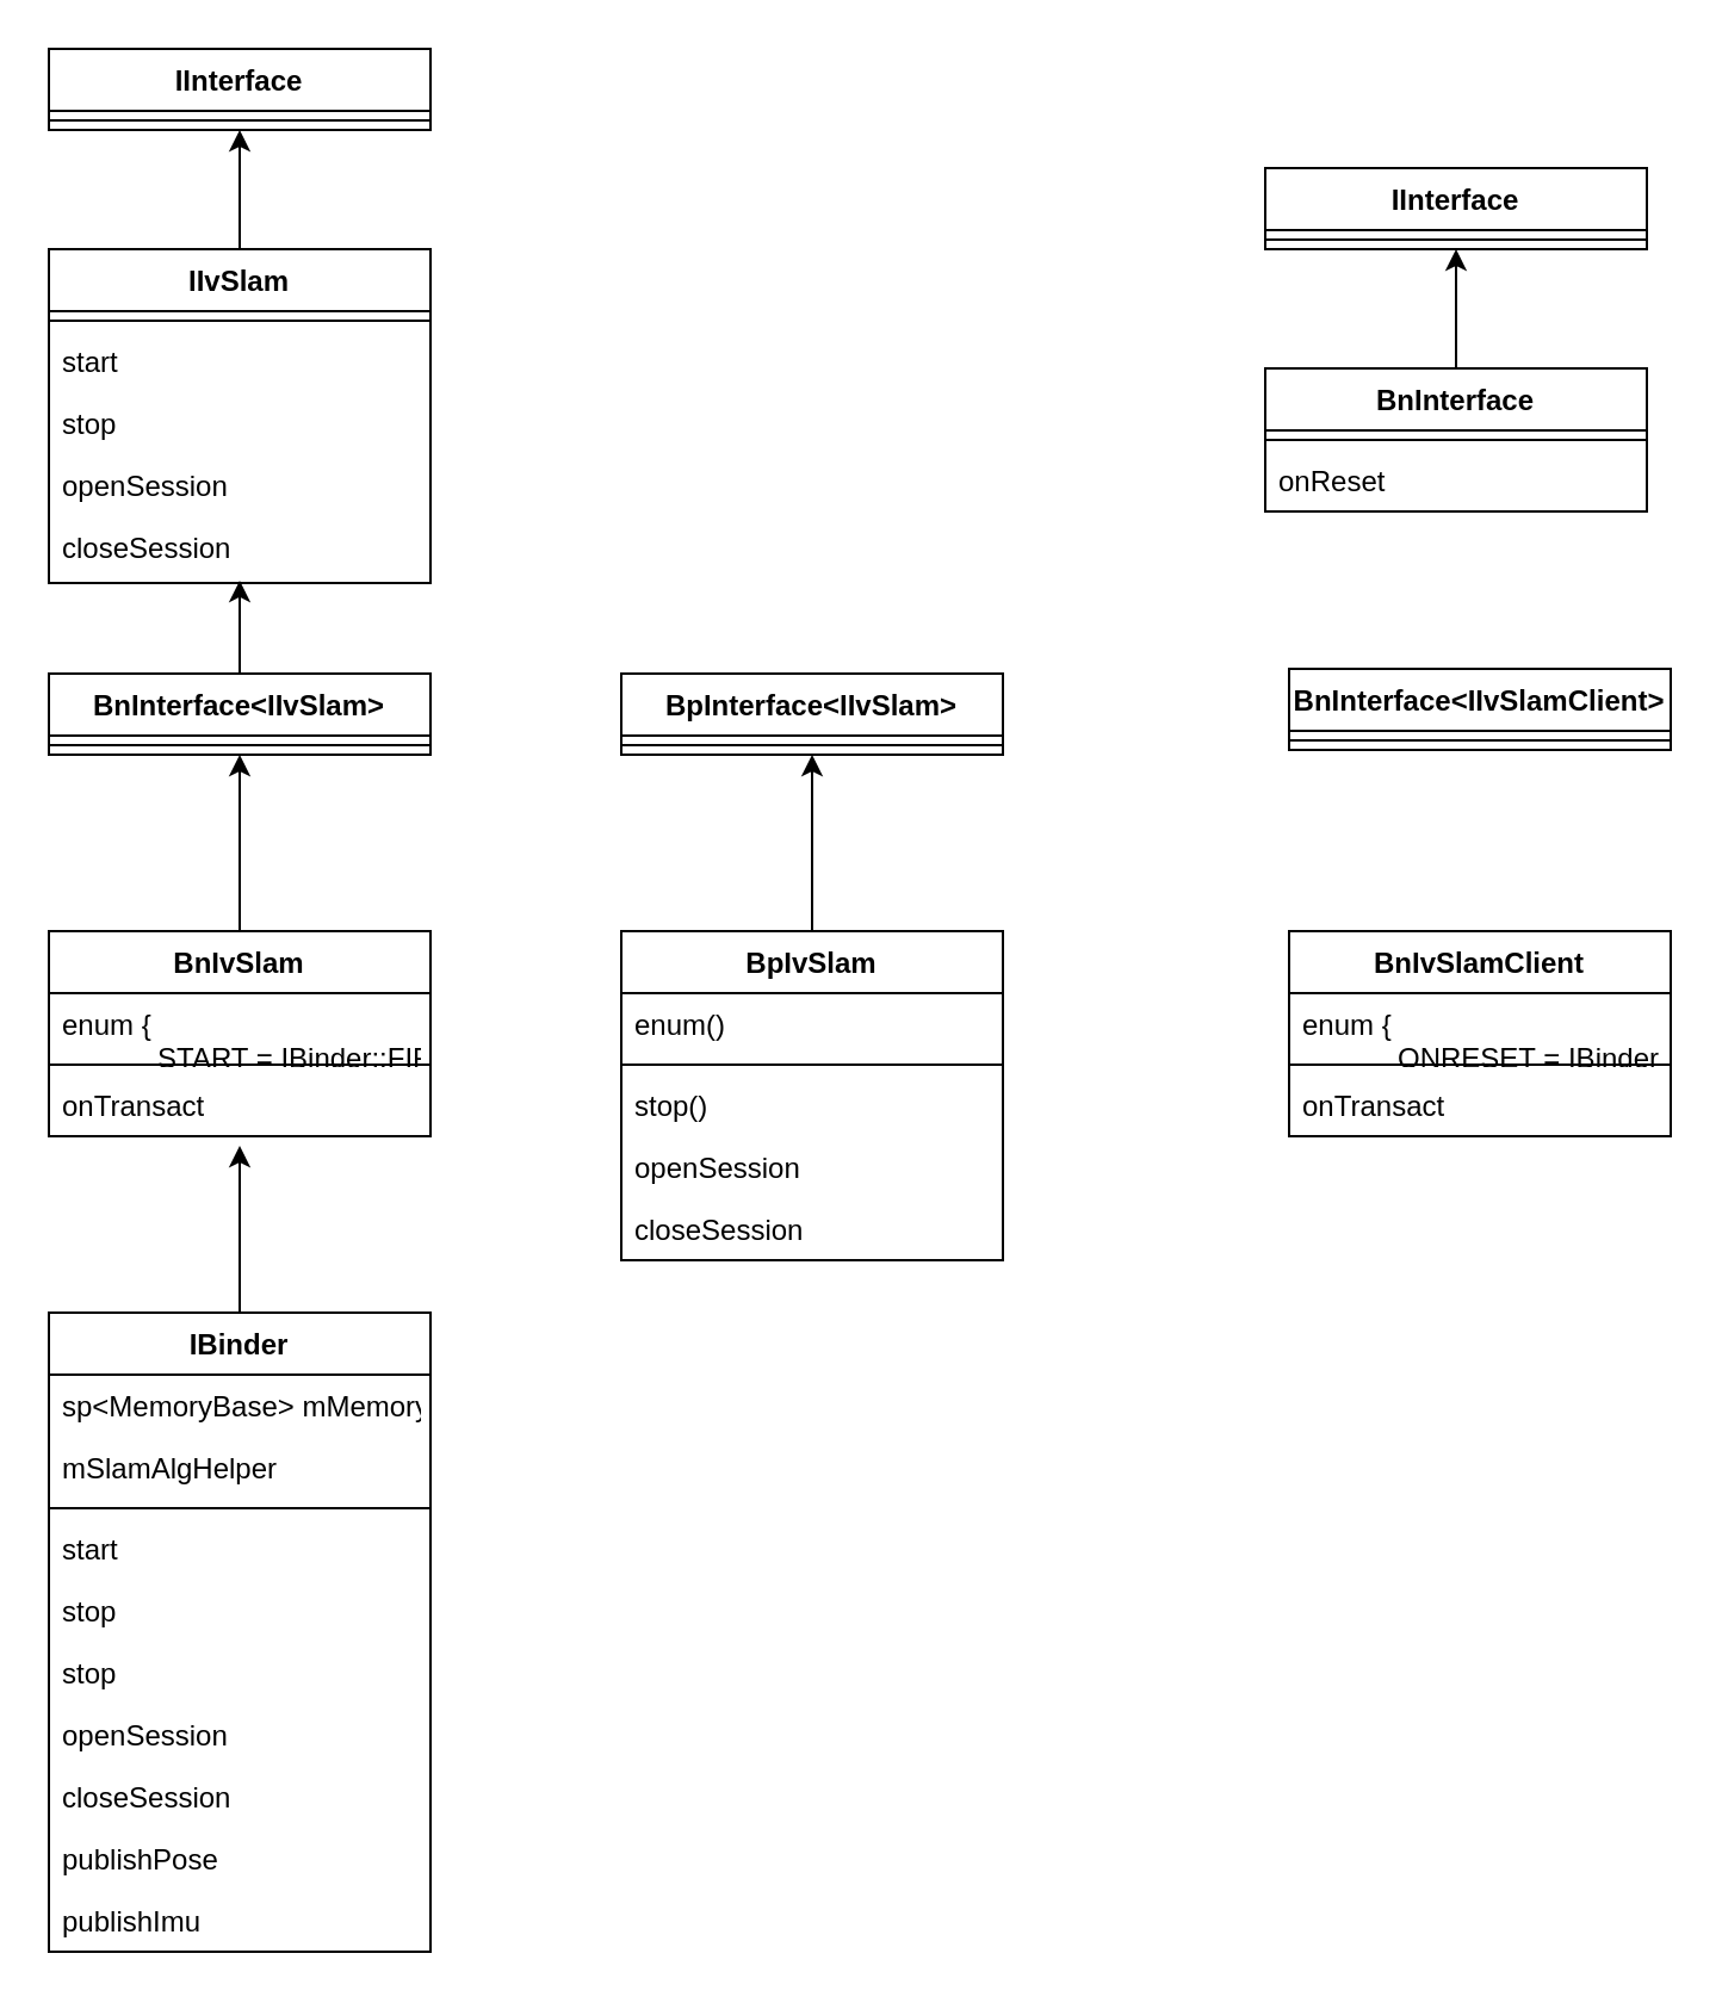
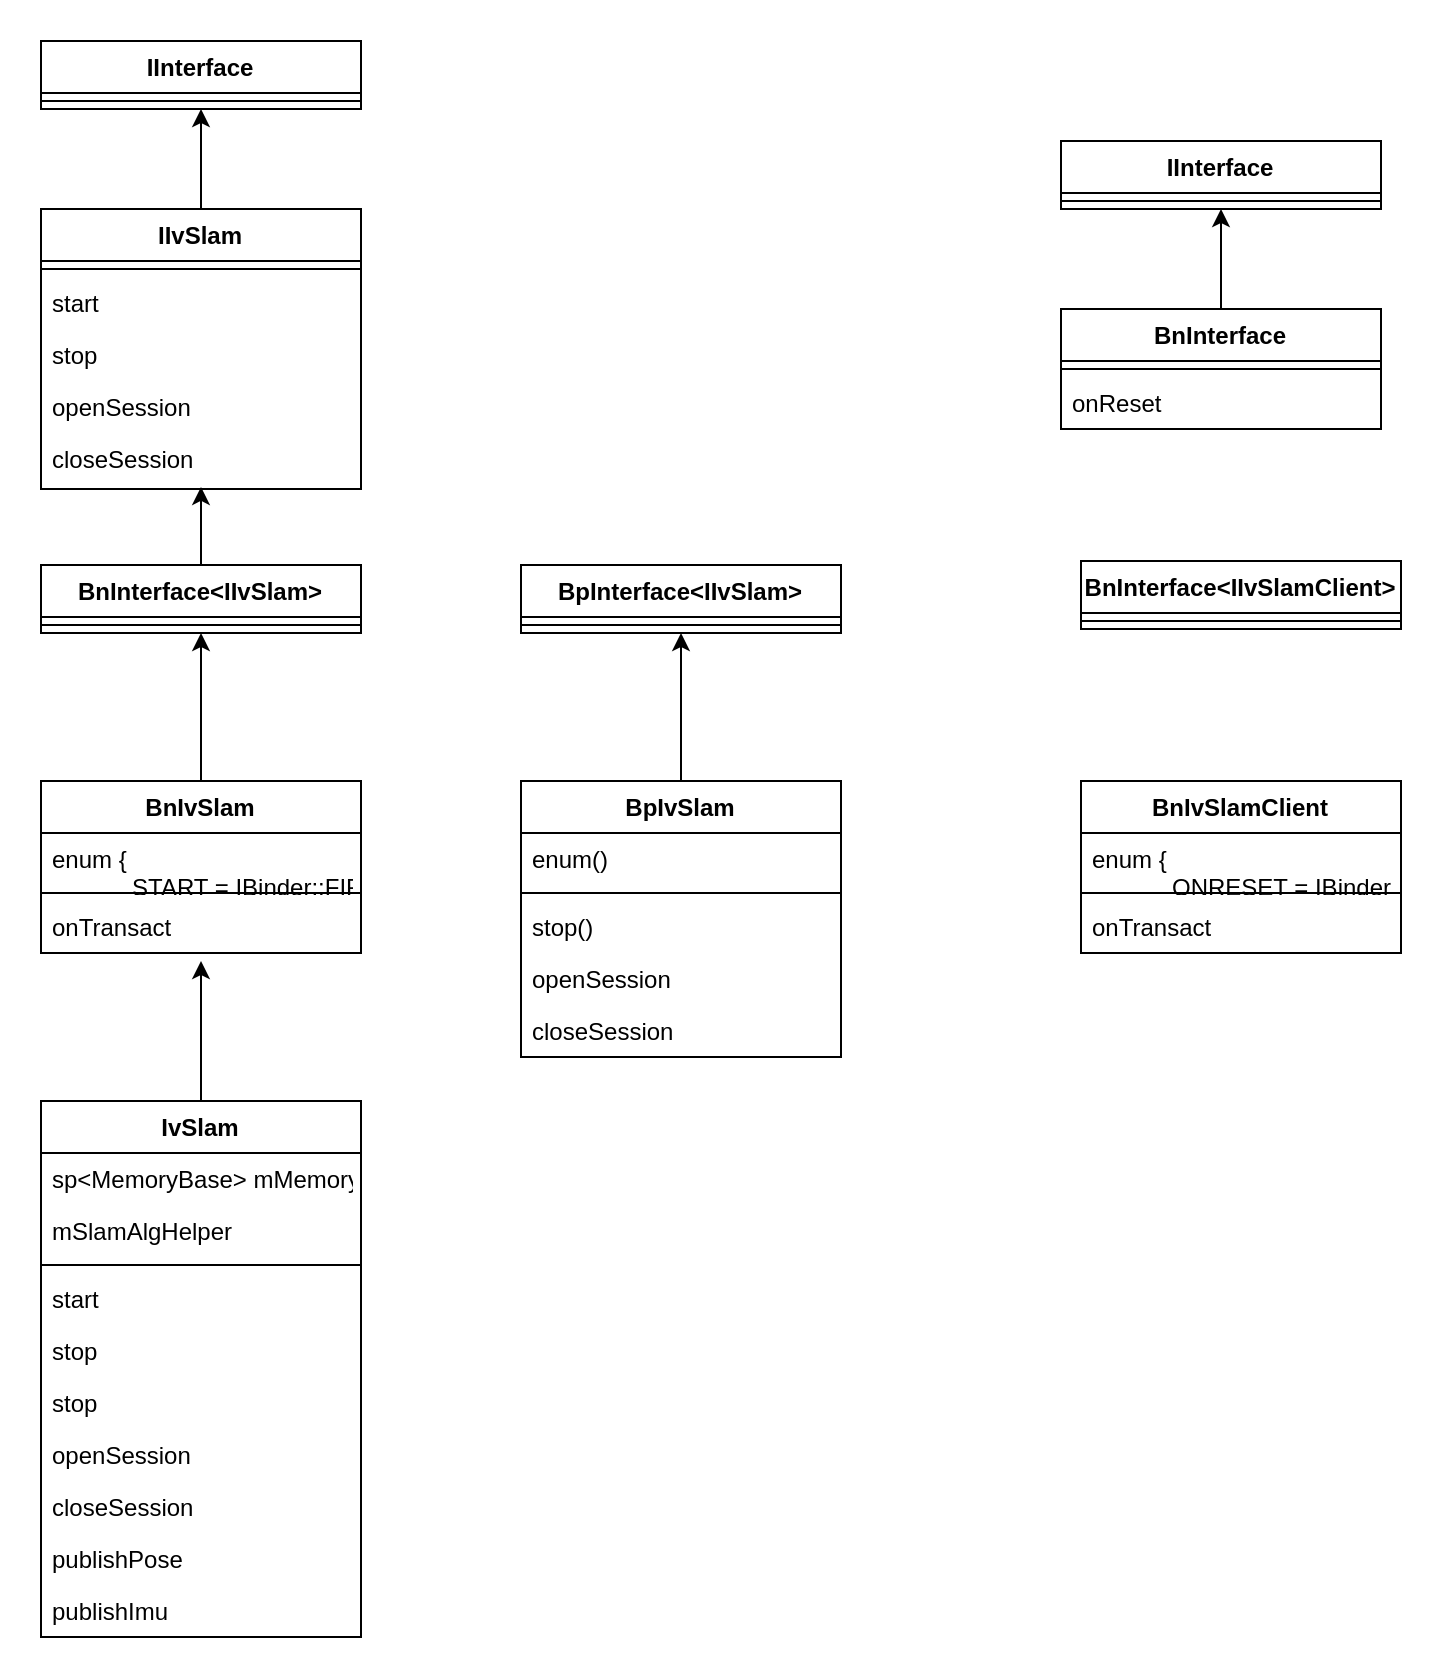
  <mxCell id="0" />
  <mxCell id="1" parent="0" />
  <mxCell id="2" style="edgeStyle=orthogonalEdgeStyle;rounded=0;orthogonalLoop=1;jettySize=auto;html=1;exitX=0.5;exitY=0;exitDx=0;exitDy=0;" edge="1" parent="1" source="3"><mxGeometry relative="1" as="geometry"><mxPoint x="100" y="480" as="targetPoint" /></mxGeometry></mxCell>
- <mxCell id="3" value="IBinder" style="swimlane;fontStyle=1;align=center;verticalAlign=top;childLayout=stackLayout;horizontal=1;startSize=26;horizontalStack=0;resizeParent=1;resizeParentMax=0;resizeLast=0;collapsible=1;marginBottom=0;" vertex="1" parent="1"><mxGeometry x="20" y="550" width="160" height="268" as="geometry" /></mxCell>
+ <mxCell id="3" value="IvSlam" style="swimlane;fontStyle=1;align=center;verticalAlign=top;childLayout=stackLayout;horizontal=1;startSize=26;horizontalStack=0;resizeParent=1;resizeParentMax=0;resizeLast=0;collapsible=1;marginBottom=0;" vertex="1" parent="1"><mxGeometry x="20" y="550" width="160" height="268" as="geometry" /></mxCell>
  <mxCell id="4" value="sp&lt;MemoryBase&gt; mMemory" style="text;strokeColor=none;fillColor=none;align=left;verticalAlign=top;spacingLeft=4;spacingRight=4;overflow=hidden;rotatable=0;points=[[0,0.5],[1,0.5]];portConstraint=eastwest;" vertex="1" parent="3"><mxGeometry y="26" width="160" height="26" as="geometry" /></mxCell>
  <mxCell id="5" value="mSlamAlgHelper" style="text;strokeColor=none;fillColor=none;align=left;verticalAlign=top;spacingLeft=4;spacingRight=4;overflow=hidden;rotatable=0;points=[[0,0.5],[1,0.5]];portConstraint=eastwest;" vertex="1" parent="3"><mxGeometry y="52" width="160" height="26" as="geometry" /></mxCell>
  <mxCell id="6" value="" style="line;strokeWidth=1;fillColor=none;align=left;verticalAlign=middle;spacingTop=-1;spacingLeft=3;spacingRight=3;rotatable=0;labelPosition=right;points=[];portConstraint=eastwest;" vertex="1" parent="3"><mxGeometry y="78" width="160" height="8" as="geometry" /></mxCell>
  <mxCell id="7" value="start" style="text;strokeColor=none;fillColor=none;align=left;verticalAlign=top;spacingLeft=4;spacingRight=4;overflow=hidden;rotatable=0;points=[[0,0.5],[1,0.5]];portConstraint=eastwest;" vertex="1" parent="3"><mxGeometry y="86" width="160" height="26" as="geometry" /></mxCell>
  <mxCell id="8" value="stop" style="text;strokeColor=none;fillColor=none;align=left;verticalAlign=top;spacingLeft=4;spacingRight=4;overflow=hidden;rotatable=0;points=[[0,0.5],[1,0.5]];portConstraint=eastwest;" vertex="1" parent="3"><mxGeometry y="112" width="160" height="26" as="geometry" /></mxCell>
  <mxCell id="9" value="stop" style="text;strokeColor=none;fillColor=none;align=left;verticalAlign=top;spacingLeft=4;spacingRight=4;overflow=hidden;rotatable=0;points=[[0,0.5],[1,0.5]];portConstraint=eastwest;" vertex="1" parent="3"><mxGeometry y="138" width="160" height="26" as="geometry" /></mxCell>
  <mxCell id="10" value="openSession" style="text;strokeColor=none;fillColor=none;align=left;verticalAlign=top;spacingLeft=4;spacingRight=4;overflow=hidden;rotatable=0;points=[[0,0.5],[1,0.5]];portConstraint=eastwest;" vertex="1" parent="3"><mxGeometry y="164" width="160" height="26" as="geometry" /></mxCell>
  <mxCell id="11" value="closeSession" style="text;strokeColor=none;fillColor=none;align=left;verticalAlign=top;spacingLeft=4;spacingRight=4;overflow=hidden;rotatable=0;points=[[0,0.5],[1,0.5]];portConstraint=eastwest;" vertex="1" parent="3"><mxGeometry y="190" width="160" height="26" as="geometry" /></mxCell>
  <mxCell id="12" value="publishPose" style="text;strokeColor=none;fillColor=none;align=left;verticalAlign=top;spacingLeft=4;spacingRight=4;overflow=hidden;rotatable=0;points=[[0,0.5],[1,0.5]];portConstraint=eastwest;" vertex="1" parent="3"><mxGeometry y="216" width="160" height="26" as="geometry" /></mxCell>
  <mxCell id="13" value="publishImu" style="text;strokeColor=none;fillColor=none;align=left;verticalAlign=top;spacingLeft=4;spacingRight=4;overflow=hidden;rotatable=0;points=[[0,0.5],[1,0.5]];portConstraint=eastwest;" vertex="1" parent="3"><mxGeometry y="242" width="160" height="26" as="geometry" /></mxCell>
  <mxCell id="14" style="edgeStyle=orthogonalEdgeStyle;rounded=0;orthogonalLoop=1;jettySize=auto;html=1;entryX=0.5;entryY=1;entryDx=0;entryDy=0;" edge="1" parent="1" source="15" target="20"><mxGeometry relative="1" as="geometry" /></mxCell>
  <mxCell id="15" value="BnIvSlam" style="swimlane;fontStyle=1;align=center;verticalAlign=top;childLayout=stackLayout;horizontal=1;startSize=26;horizontalStack=0;resizeParent=1;resizeParentMax=0;resizeLast=0;collapsible=1;marginBottom=0;" vertex="1" parent="1"><mxGeometry x="20" y="390" width="160" height="86" as="geometry" /></mxCell>
  <mxCell id="16" value="enum {&#10;            START = IBinder::FIRST_CALL_TRANSACTION,&#10;            STOP,&#10;            OPENSESSION,&#10;            CLOSESESSION,&#10;        };" style="text;strokeColor=none;fillColor=none;align=left;verticalAlign=top;spacingLeft=4;spacingRight=4;overflow=hidden;rotatable=0;points=[[0,0.5],[1,0.5]];portConstraint=eastwest;" vertex="1" parent="15"><mxGeometry y="26" width="160" height="26" as="geometry" /></mxCell>
  <mxCell id="17" value="" style="line;strokeWidth=1;fillColor=none;align=left;verticalAlign=middle;spacingTop=-1;spacingLeft=3;spacingRight=3;rotatable=0;labelPosition=right;points=[];portConstraint=eastwest;" vertex="1" parent="15"><mxGeometry y="52" width="160" height="8" as="geometry" /></mxCell>
  <mxCell id="18" value="onTransact" style="text;strokeColor=none;fillColor=none;align=left;verticalAlign=top;spacingLeft=4;spacingRight=4;overflow=hidden;rotatable=0;points=[[0,0.5],[1,0.5]];portConstraint=eastwest;" vertex="1" parent="15"><mxGeometry y="60" width="160" height="26" as="geometry" /></mxCell>
  <mxCell id="19" style="edgeStyle=orthogonalEdgeStyle;rounded=0;orthogonalLoop=1;jettySize=auto;html=1;entryX=0.5;entryY=0.964;entryDx=0;entryDy=0;entryPerimeter=0;" edge="1" parent="1" source="20" target="28"><mxGeometry relative="1" as="geometry" /></mxCell>
  <mxCell id="20" value="BnInterface&lt;IIvSlam&gt;" style="swimlane;fontStyle=1;align=center;verticalAlign=top;childLayout=stackLayout;horizontal=1;startSize=26;horizontalStack=0;resizeParent=1;resizeParentMax=0;resizeLast=0;collapsible=1;marginBottom=0;" vertex="1" parent="1"><mxGeometry x="20" y="282" width="160" height="34" as="geometry" /></mxCell>
  <mxCell id="21" value="" style="line;strokeWidth=1;fillColor=none;align=left;verticalAlign=middle;spacingTop=-1;spacingLeft=3;spacingRight=3;rotatable=0;labelPosition=right;points=[];portConstraint=eastwest;" vertex="1" parent="20"><mxGeometry y="26" width="160" height="8" as="geometry" /></mxCell>
  <mxCell id="22" style="edgeStyle=orthogonalEdgeStyle;rounded=0;orthogonalLoop=1;jettySize=auto;html=1;entryX=0.5;entryY=1;entryDx=0;entryDy=0;" edge="1" parent="1" source="23" target="29"><mxGeometry relative="1" as="geometry" /></mxCell>
  <mxCell id="23" value="IIvSlam" style="swimlane;fontStyle=1;align=center;verticalAlign=top;childLayout=stackLayout;horizontal=1;startSize=26;horizontalStack=0;resizeParent=1;resizeParentMax=0;resizeLast=0;collapsible=1;marginBottom=0;" vertex="1" parent="1"><mxGeometry x="20" y="104" width="160" height="140" as="geometry" /></mxCell>
  <mxCell id="24" value="" style="line;strokeWidth=1;fillColor=none;align=left;verticalAlign=middle;spacingTop=-1;spacingLeft=3;spacingRight=3;rotatable=0;labelPosition=right;points=[];portConstraint=eastwest;" vertex="1" parent="23"><mxGeometry y="26" width="160" height="8" as="geometry" /></mxCell>
  <mxCell id="25" value="start" style="text;strokeColor=none;fillColor=none;align=left;verticalAlign=top;spacingLeft=4;spacingRight=4;overflow=hidden;rotatable=0;points=[[0,0.5],[1,0.5]];portConstraint=eastwest;" vertex="1" parent="23"><mxGeometry y="34" width="160" height="26" as="geometry" /></mxCell>
  <mxCell id="26" value="stop" style="text;strokeColor=none;fillColor=none;align=left;verticalAlign=top;spacingLeft=4;spacingRight=4;overflow=hidden;rotatable=0;points=[[0,0.5],[1,0.5]];portConstraint=eastwest;" vertex="1" parent="23"><mxGeometry y="60" width="160" height="26" as="geometry" /></mxCell>
  <mxCell id="27" value="openSession" style="text;strokeColor=none;fillColor=none;align=left;verticalAlign=top;spacingLeft=4;spacingRight=4;overflow=hidden;rotatable=0;points=[[0,0.5],[1,0.5]];portConstraint=eastwest;" vertex="1" parent="23"><mxGeometry y="86" width="160" height="26" as="geometry" /></mxCell>
  <mxCell id="28" value="closeSession" style="text;strokeColor=none;fillColor=none;align=left;verticalAlign=top;spacingLeft=4;spacingRight=4;overflow=hidden;rotatable=0;points=[[0,0.5],[1,0.5]];portConstraint=eastwest;" vertex="1" parent="23"><mxGeometry y="112" width="160" height="28" as="geometry" /></mxCell>
  <mxCell id="29" value="IInterface" style="swimlane;fontStyle=1;align=center;verticalAlign=top;childLayout=stackLayout;horizontal=1;startSize=26;horizontalStack=0;resizeParent=1;resizeParentMax=0;resizeLast=0;collapsible=1;marginBottom=0;" vertex="1" parent="1"><mxGeometry x="20" y="20" width="160" height="34" as="geometry" /></mxCell>
  <mxCell id="30" value="" style="line;strokeWidth=1;fillColor=none;align=left;verticalAlign=middle;spacingTop=-1;spacingLeft=3;spacingRight=3;rotatable=0;labelPosition=right;points=[];portConstraint=eastwest;" vertex="1" parent="29"><mxGeometry y="26" width="160" height="8" as="geometry" /></mxCell>
  <mxCell id="31" style="edgeStyle=orthogonalEdgeStyle;rounded=0;orthogonalLoop=1;jettySize=auto;html=1;entryX=0.5;entryY=1;entryDx=0;entryDy=0;" edge="1" parent="1" source="34" target="32"><mxGeometry relative="1" as="geometry" /></mxCell>
  <mxCell id="32" value="BpInterface&lt;IIvSlam&gt;" style="swimlane;fontStyle=1;align=center;verticalAlign=top;childLayout=stackLayout;horizontal=1;startSize=26;horizontalStack=0;resizeParent=1;resizeParentMax=0;resizeLast=0;collapsible=1;marginBottom=0;" vertex="1" parent="1"><mxGeometry x="260" y="282" width="160" height="34" as="geometry" /></mxCell>
  <mxCell id="33" value="" style="line;strokeWidth=1;fillColor=none;align=left;verticalAlign=middle;spacingTop=-1;spacingLeft=3;spacingRight=3;rotatable=0;labelPosition=right;points=[];portConstraint=eastwest;" vertex="1" parent="32"><mxGeometry y="26" width="160" height="8" as="geometry" /></mxCell>
  <mxCell id="34" value="BpIvSlam" style="swimlane;fontStyle=1;align=center;verticalAlign=top;childLayout=stackLayout;horizontal=1;startSize=26;horizontalStack=0;resizeParent=1;resizeParentMax=0;resizeLast=0;collapsible=1;marginBottom=0;" vertex="1" parent="1"><mxGeometry x="260" y="390" width="160" height="138" as="geometry" /></mxCell>
  <mxCell id="35" value="enum()" style="text;strokeColor=none;fillColor=none;align=left;verticalAlign=top;spacingLeft=4;spacingRight=4;overflow=hidden;rotatable=0;points=[[0,0.5],[1,0.5]];portConstraint=eastwest;" vertex="1" parent="34"><mxGeometry y="26" width="160" height="26" as="geometry" /></mxCell>
  <mxCell id="36" value="" style="line;strokeWidth=1;fillColor=none;align=left;verticalAlign=middle;spacingTop=-1;spacingLeft=3;spacingRight=3;rotatable=0;labelPosition=right;points=[];portConstraint=eastwest;" vertex="1" parent="34"><mxGeometry y="52" width="160" height="8" as="geometry" /></mxCell>
  <mxCell id="37" value="stop()" style="text;strokeColor=none;fillColor=none;align=left;verticalAlign=top;spacingLeft=4;spacingRight=4;overflow=hidden;rotatable=0;points=[[0,0.5],[1,0.5]];portConstraint=eastwest;" vertex="1" parent="34"><mxGeometry y="60" width="160" height="26" as="geometry" /></mxCell>
  <mxCell id="38" value="openSession" style="text;strokeColor=none;fillColor=none;align=left;verticalAlign=top;spacingLeft=4;spacingRight=4;overflow=hidden;rotatable=0;points=[[0,0.5],[1,0.5]];portConstraint=eastwest;" vertex="1" parent="34"><mxGeometry y="86" width="160" height="26" as="geometry" /></mxCell>
  <mxCell id="39" value="closeSession" style="text;strokeColor=none;fillColor=none;align=left;verticalAlign=top;spacingLeft=4;spacingRight=4;overflow=hidden;rotatable=0;points=[[0,0.5],[1,0.5]];portConstraint=eastwest;" vertex="1" parent="34"><mxGeometry y="112" width="160" height="26" as="geometry" /></mxCell>
  <mxCell id="40" value="IInterface" style="swimlane;fontStyle=1;align=center;verticalAlign=top;childLayout=stackLayout;horizontal=1;startSize=26;horizontalStack=0;resizeParent=1;resizeParentMax=0;resizeLast=0;collapsible=1;marginBottom=0;" vertex="1" parent="1"><mxGeometry x="530" y="70" width="160" height="34" as="geometry" /></mxCell>
  <mxCell id="41" value="" style="line;strokeWidth=1;fillColor=none;align=left;verticalAlign=middle;spacingTop=-1;spacingLeft=3;spacingRight=3;rotatable=0;labelPosition=right;points=[];portConstraint=eastwest;" vertex="1" parent="40"><mxGeometry y="26" width="160" height="8" as="geometry" /></mxCell>
  <mxCell id="42" style="edgeStyle=orthogonalEdgeStyle;rounded=0;orthogonalLoop=1;jettySize=auto;html=1;entryX=0.5;entryY=1;entryDx=0;entryDy=0;" edge="1" parent="1" source="43" target="40"><mxGeometry relative="1" as="geometry" /></mxCell>
  <mxCell id="43" value="BnInterface" style="swimlane;fontStyle=1;align=center;verticalAlign=top;childLayout=stackLayout;horizontal=1;startSize=26;horizontalStack=0;resizeParent=1;resizeParentMax=0;resizeLast=0;collapsible=1;marginBottom=0;" vertex="1" parent="1"><mxGeometry x="530" y="154" width="160" height="60" as="geometry" /></mxCell>
  <mxCell id="44" value="" style="line;strokeWidth=1;fillColor=none;align=left;verticalAlign=middle;spacingTop=-1;spacingLeft=3;spacingRight=3;rotatable=0;labelPosition=right;points=[];portConstraint=eastwest;" vertex="1" parent="43"><mxGeometry y="26" width="160" height="8" as="geometry" /></mxCell>
  <mxCell id="45" value="onReset" style="text;strokeColor=none;fillColor=none;align=left;verticalAlign=top;spacingLeft=4;spacingRight=4;overflow=hidden;rotatable=0;points=[[0,0.5],[1,0.5]];portConstraint=eastwest;" vertex="1" parent="43"><mxGeometry y="34" width="160" height="26" as="geometry" /></mxCell>
  <mxCell id="46" value="BnInterface&lt;IIvSlamClient&gt;" style="swimlane;fontStyle=1;align=center;verticalAlign=top;childLayout=stackLayout;horizontal=1;startSize=26;horizontalStack=0;resizeParent=1;resizeParentMax=0;resizeLast=0;collapsible=1;marginBottom=0;" vertex="1" parent="1"><mxGeometry x="540" y="280" width="160" height="34" as="geometry" /></mxCell>
  <mxCell id="47" value="" style="line;strokeWidth=1;fillColor=none;align=left;verticalAlign=middle;spacingTop=-1;spacingLeft=3;spacingRight=3;rotatable=0;labelPosition=right;points=[];portConstraint=eastwest;" vertex="1" parent="46"><mxGeometry y="26" width="160" height="8" as="geometry" /></mxCell>
  <mxCell id="48" value="BnIvSlamClient" style="swimlane;fontStyle=1;align=center;verticalAlign=top;childLayout=stackLayout;horizontal=1;startSize=26;horizontalStack=0;resizeParent=1;resizeParentMax=0;resizeLast=0;collapsible=1;marginBottom=0;" vertex="1" parent="1"><mxGeometry x="540" y="390" width="160" height="86" as="geometry" /></mxCell>
  <mxCell id="49" value="enum {&#10;            ONRESET = IBinder::FIRST_CALL_TRANSACTION,&#10;        };" style="text;strokeColor=none;fillColor=none;align=left;verticalAlign=top;spacingLeft=4;spacingRight=4;overflow=hidden;rotatable=0;points=[[0,0.5],[1,0.5]];portConstraint=eastwest;" vertex="1" parent="48"><mxGeometry y="26" width="160" height="26" as="geometry" /></mxCell>
  <mxCell id="50" value="" style="line;strokeWidth=1;fillColor=none;align=left;verticalAlign=middle;spacingTop=-1;spacingLeft=3;spacingRight=3;rotatable=0;labelPosition=right;points=[];portConstraint=eastwest;" vertex="1" parent="48"><mxGeometry y="52" width="160" height="8" as="geometry" /></mxCell>
  <mxCell id="51" value="onTransact" style="text;strokeColor=none;fillColor=none;align=left;verticalAlign=top;spacingLeft=4;spacingRight=4;overflow=hidden;rotatable=0;points=[[0,0.5],[1,0.5]];portConstraint=eastwest;" vertex="1" parent="48"><mxGeometry y="60" width="160" height="26" as="geometry" /></mxCell>
